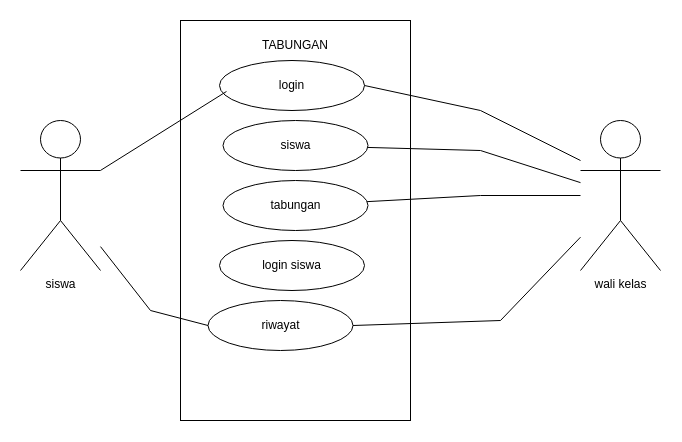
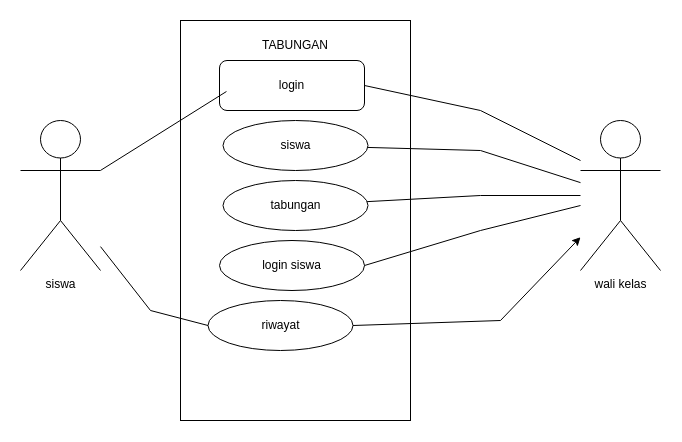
  <mxCell id="0" />
  <mxCell id="1" parent="0" />
  <mxCell id="2" value="siswa&lt;div&gt;&lt;br&gt;&lt;/div&gt;" style="shape=umlActor;verticalLabelPosition=bottom;verticalAlign=top;html=1;outlineConnect=0;" parent="1" vertex="1"><mxGeometry x="20" y="120" width="80" height="150" as="geometry" /></mxCell>
  <mxCell id="3" value="" style="rounded=0;whiteSpace=wrap;html=1;" parent="1" vertex="1"><mxGeometry x="180" y="20" width="230" height="400" as="geometry" /></mxCell>
  <mxCell id="4" value="&lt;div&gt;wali kelas&lt;/div&gt;&lt;div&gt;&lt;br&gt;&lt;/div&gt;" style="shape=umlActor;verticalLabelPosition=bottom;verticalAlign=top;html=1;outlineConnect=0;" parent="1" vertex="1"><mxGeometry x="580" y="120" width="80" height="150" as="geometry" /></mxCell>
  <mxCell id="5" value="TABUNGAN" style="text;html=1;align=center;verticalAlign=middle;whiteSpace=wrap;rounded=0;" parent="1" vertex="1"><mxGeometry x="265" y="30" width="60" height="30" as="geometry" /></mxCell>
  <mxCell id="6" value="siswa" style="ellipse;whiteSpace=wrap;html=1;" parent="1" vertex="1"><mxGeometry x="222.5" y="120" width="145" height="50" as="geometry" /></mxCell>
  <mxCell id="7" value="tabungan" style="ellipse;whiteSpace=wrap;html=1;" parent="1" vertex="1"><mxGeometry x="222.5" y="180" width="145" height="50" as="geometry" /></mxCell>
  <mxCell id="8" value="riwayat" style="ellipse;whiteSpace=wrap;html=1;" parent="1" vertex="1"><mxGeometry x="207.5" y="300" width="145" height="50" as="geometry" /></mxCell>
  <mxCell id="9" value="" style="endArrow=none;html=1;rounded=0;entryX=0;entryY=0.5;entryDx=0;entryDy=0;" parent="1" source="2" target="8" edge="1"><mxGeometry width="50" height="50" relative="1" as="geometry"><mxPoint x="110" y="240" as="sourcePoint" /><mxPoint x="160" y="190" as="targetPoint" /><Array as="points"><mxPoint x="150" y="310" /></Array></mxGeometry></mxCell>
- <mxCell id="10" value="" style="endArrow=none;html=1;rounded=0;exitX=1;exitY=0.5;exitDx=0;exitDy=0;" parent="1" source="8" target="4" edge="1"><mxGeometry width="50" height="50" relative="1" as="geometry"><mxPoint x="450" y="270" as="sourcePoint" /><mxPoint x="500" y="220" as="targetPoint" /><Array as="points"><mxPoint x="500" y="320" /></Array></mxGeometry></mxCell>
+ <mxCell id="10" value="" style="endArrow=classic;html=1;rounded=0;exitX=1;exitY=0.5;exitDx=0;exitDy=0;" parent="1" source="8" target="4" edge="1"><mxGeometry width="50" height="50" relative="1" as="geometry"><mxPoint x="450" y="270" as="sourcePoint" /><mxPoint x="500" y="220" as="targetPoint" /><Array as="points"><mxPoint x="500" y="320" /></Array></mxGeometry></mxCell>
  <mxCell id="11" value="" style="endArrow=none;html=1;rounded=0;" parent="1" source="6" target="4" edge="1"><mxGeometry width="50" height="50" relative="1" as="geometry"><mxPoint x="440" y="240" as="sourcePoint" /><mxPoint x="460" y="160" as="targetPoint" /><Array as="points"><mxPoint x="480" y="150" /></Array></mxGeometry></mxCell>
  <mxCell id="12" value="login siswa" style="ellipse;whiteSpace=wrap;html=1;" parent="1" vertex="1"><mxGeometry x="219" y="240" width="145" height="50" as="geometry" /></mxCell>
+ <mxCell id="13" value="" style="endArrow=none;html=1;rounded=0;exitX=1;exitY=0.5;exitDx=0;exitDy=0;" parent="1" source="12" target="4" edge="1"><mxGeometry width="50" height="50" relative="1" as="geometry"><mxPoint x="450" y="250" as="sourcePoint" /><mxPoint x="460" y="210" as="targetPoint" /><Array as="points"><mxPoint x="480" y="230" /></Array></mxGeometry></mxCell>
  <mxCell id="14" value="" style="endArrow=none;html=1;rounded=0;" parent="1" source="7" target="4" edge="1"><mxGeometry width="50" height="50" relative="1" as="geometry"><mxPoint x="430" y="230" as="sourcePoint" /><mxPoint x="460" y="180" as="targetPoint" /><Array as="points"><mxPoint x="480" y="195" /></Array></mxGeometry></mxCell>
- <mxCell id="15" value="login" style="ellipse;whiteSpace=wrap;html=1;" parent="1" vertex="1"><mxGeometry x="219" y="60" width="145" height="50" as="geometry" /></mxCell>
+ <mxCell id="15" value="login" style="whiteSpace=wrap;html=1;rounded=1;" parent="1" vertex="1"><mxGeometry x="219" y="60" width="145" height="50" as="geometry" /></mxCell>
  <mxCell id="16" value="" style="endArrow=none;html=1;rounded=0;entryX=0.048;entryY=0.62;entryDx=0;entryDy=0;entryPerimeter=0;" parent="1" source="2" target="15" edge="1"><mxGeometry width="50" height="50" relative="1" as="geometry"><mxPoint x="110" y="170" as="sourcePoint" /><mxPoint x="310" y="190" as="targetPoint" /></mxGeometry></mxCell>
  <mxCell id="17" value="" style="endArrow=none;html=1;rounded=0;exitX=1;exitY=0.5;exitDx=0;exitDy=0;" parent="1" source="15" edge="1"><mxGeometry width="50" height="50" relative="1" as="geometry"><mxPoint x="530" y="210" as="sourcePoint" /><mxPoint x="580" y="160" as="targetPoint" /><Array as="points"><mxPoint x="480" y="110" /></Array></mxGeometry></mxCell>
